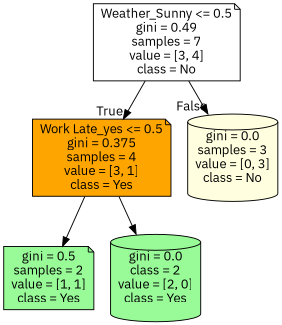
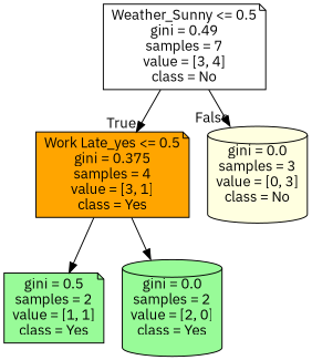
  digraph {
    fontname="IBM Plex Sans"
    node [color=black fillcolor=palegreen fontname="IBM Plex Sans" shape=note style="filled, rounded"]
    edge [fontname="IBM Plex Sans"]
    n1 [fillcolor=white label="Weather_Sunny <= 0.5\ngini = 0.49\nsamples = 7\nvalue = [3, 4]\nclass = No"]
    n2 [fillcolor=orange label="Work Late_yes <= 0.5\ngini = 0.375\nsamples = 4\nvalue = [3, 1]\nclass = Yes"]
    n3 [fillcolor=lightyellow label="gini = 0.0\nsamples = 3\nvalue = [0, 3]\nclass = No" shape=cylinder]
    n4 [label="gini = 0.5\nsamples = 2\nvalue = [1, 1]\nclass = Yes"]
-   n5 [label="gini = 0.0\nclass = 2\nvalue = [2, 0]\nclass = Yes" shape=cylinder]
+   n5 [label="gini = 0.0\nsamples = 2\nvalue = [2, 0]\nclass = Yes" shape=cylinder]
    n1 -> n2 [headlabel=True labelangle=45 labeldistance=2.5]
    n1 -> n3 [headlabel=False labelangle=-45 labeldistance=2.5]
    n2 -> n4
    n2 -> n5
  }
